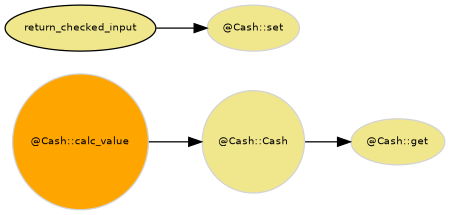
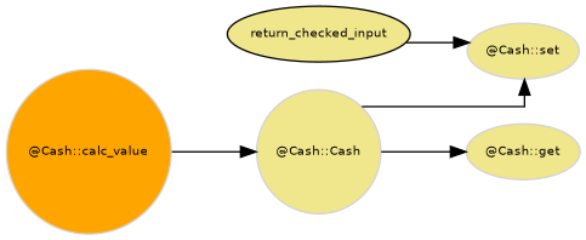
  digraph {
    fontname="Bitstream Vera Sans"
    fontsize=8
    rankdir=LR
    splines=ortho
    node [color=lightgrey fillcolor=khaki fontname="Bitstream Vera Sans" fontsize=8 shape=ellipse style=filled]
    edge [fontname="Bitstream Vera Sans" fontsize=8]
    "@Cash::Cash" [shape=circle]
    "@Cash::calc_value" [fillcolor=orange shape=circle]
    "@Cash::get"
    "@Cash::set"
    return_checked_input [color=""]
    subgraph sub_1 {
      label="@Cash"
      style=filled
      "@Cash::Cash"
      "@Cash::calc_value"
      "@Cash::get"
      "@Cash::set"
    }
    "@Cash::Cash" -> "@Cash::get"
+   "@Cash::Cash" -> "@Cash::set"
    "@Cash::calc_value" -> "@Cash::Cash"
    return_checked_input -> "@Cash::set"
  }
